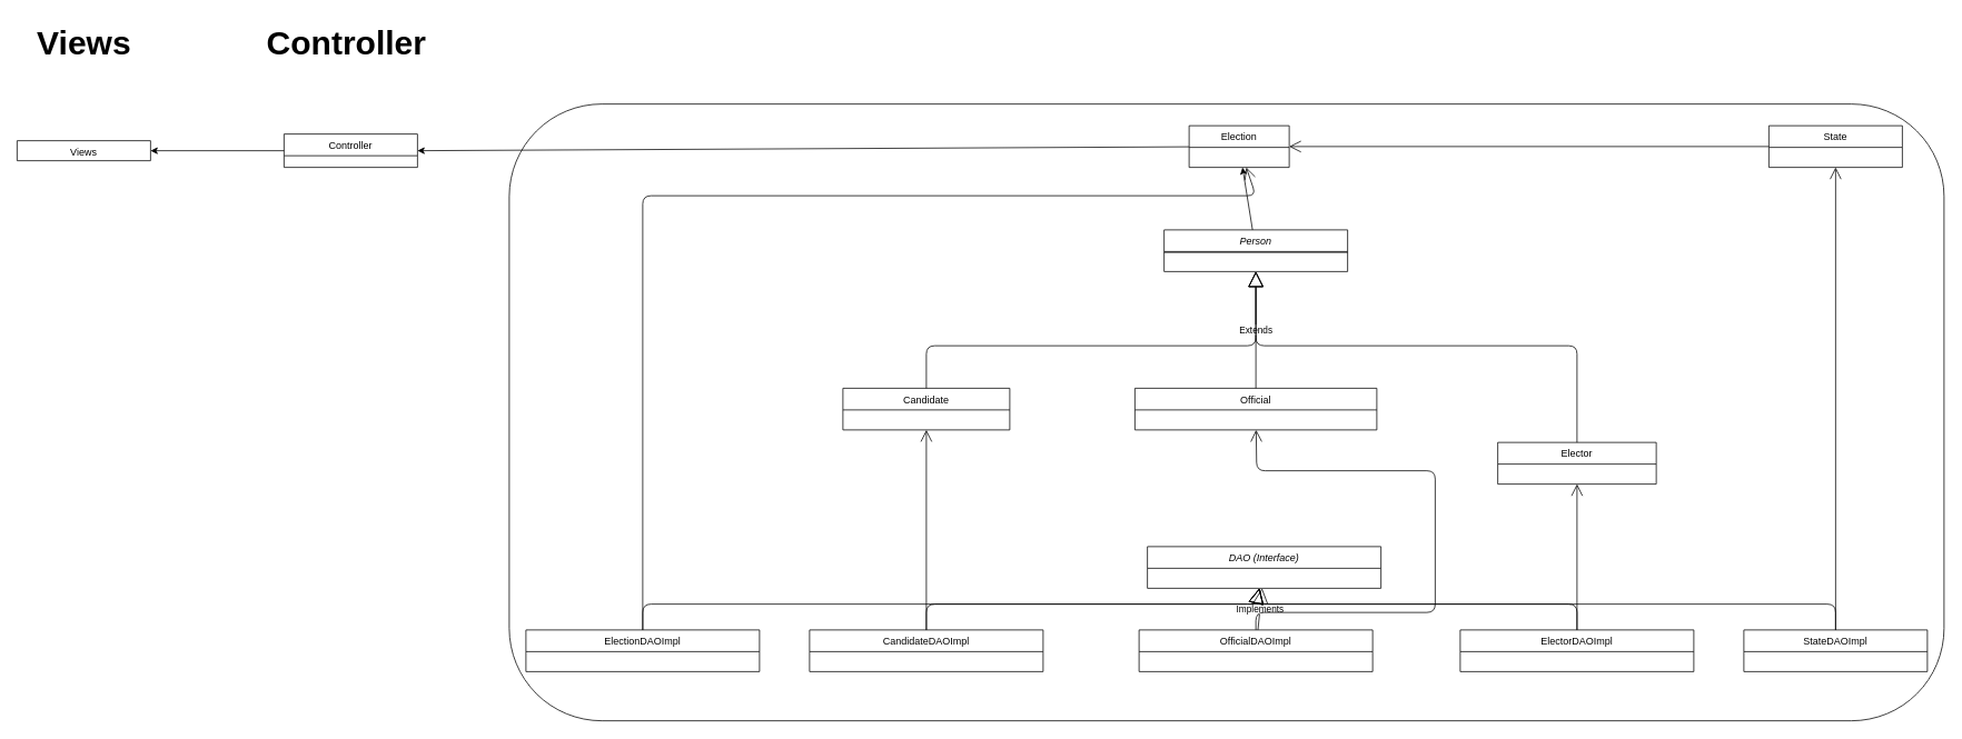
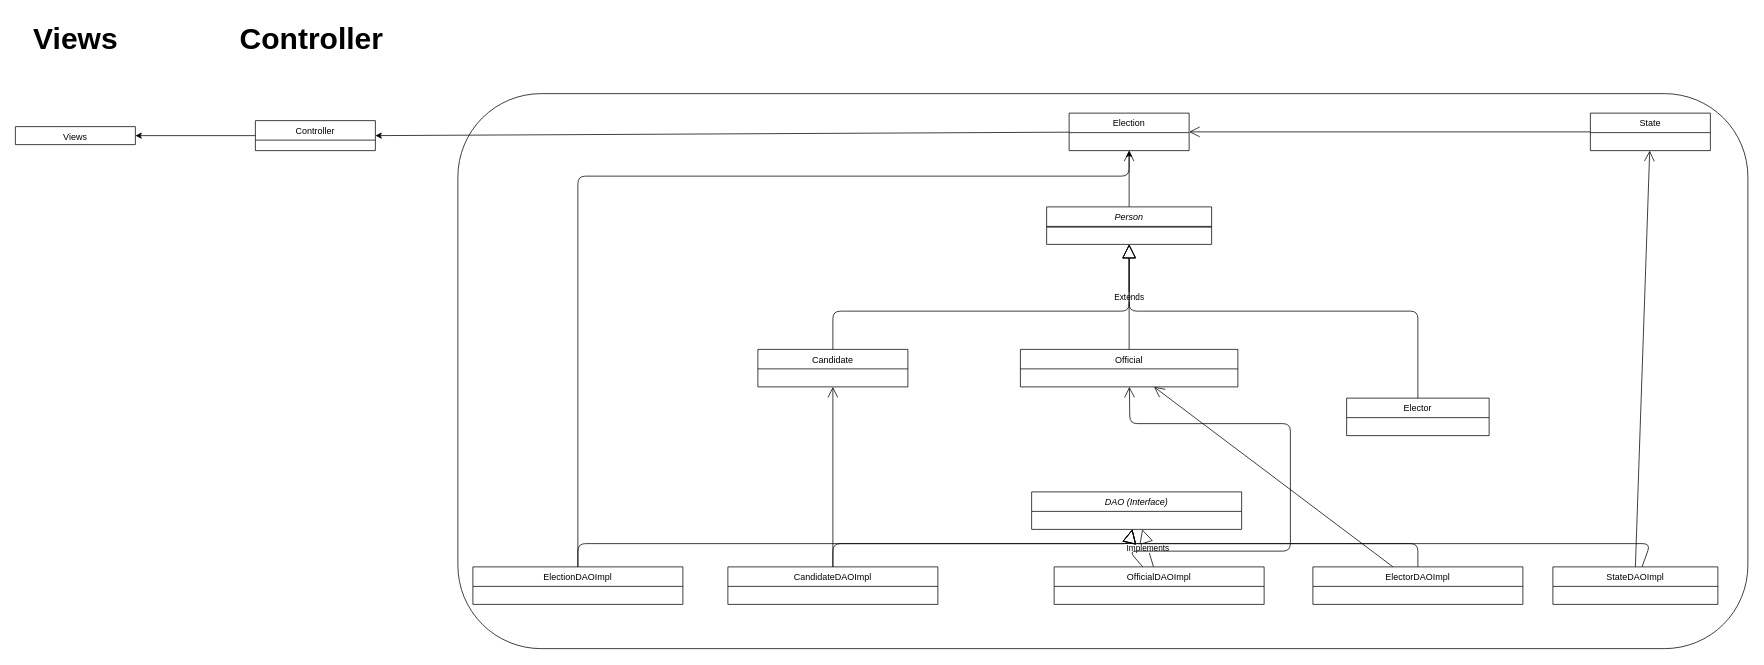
  <mxCell id="0" />
  <mxCell id="1" parent="0" />
  <mxCell id="2" value="" style="rounded=1;whiteSpace=wrap;html=1;" vertex="1" parent="1"><mxGeometry x="610" y="124" width="1720" height="740" as="geometry" /></mxCell>
- <mxCell id="3" value="Election" style="swimlane;fontStyle=0;align=center;verticalAlign=top;childLayout=stackLayout;horizontal=1;startSize=26;horizontalStack=0;resizeParent=1;resizeLast=0;collapsible=1;marginBottom=0;rounded=0;shadow=0;strokeWidth=1;" vertex="1" parent="1"><mxGeometry x="1425" y="150" width="120" height="50" as="geometry"><mxRectangle x="340" y="380" width="170" height="26" as="alternateBounds" /></mxGeometry></mxCell>
+ <mxCell id="3" value="Election" style="swimlane;fontStyle=0;align=center;verticalAlign=top;childLayout=stackLayout;horizontal=1;startSize=26;horizontalStack=0;resizeParent=1;resizeLast=0;collapsible=1;marginBottom=0;rounded=0;shadow=0;strokeWidth=1;" vertex="1" parent="1"><mxGeometry x="1425" y="150" width="160" height="50" as="geometry"><mxRectangle x="340" y="380" width="170" height="26" as="alternateBounds" /></mxGeometry></mxCell>
  <mxCell id="4" value="Controller" style="swimlane;fontStyle=0;align=center;verticalAlign=top;childLayout=stackLayout;horizontal=1;startSize=26;horizontalStack=0;resizeParent=1;resizeLast=0;collapsible=1;marginBottom=0;rounded=0;shadow=0;strokeWidth=1;" vertex="1" parent="1"><mxGeometry x="340" y="160" width="160" height="40" as="geometry"><mxRectangle x="340" y="380" width="170" height="26" as="alternateBounds" /></mxGeometry></mxCell>
  <mxCell id="5" value="Views" style="swimlane;fontStyle=0;align=center;verticalAlign=top;childLayout=stackLayout;horizontal=1;startSize=26;horizontalStack=0;resizeParent=1;resizeLast=0;collapsible=1;marginBottom=0;rounded=0;shadow=0;strokeWidth=1;" vertex="1" parent="1"><mxGeometry x="20" y="168" width="160" height="24" as="geometry"><mxRectangle x="340" y="380" width="170" height="26" as="alternateBounds" /></mxGeometry></mxCell>
  <mxCell id="6" value="" style="endArrow=classic;html=1;entryX=1;entryY=0.5;entryDx=0;entryDy=0;" edge="1" parent="1" source="3" target="4"><mxGeometry width="50" height="50" relative="1" as="geometry"><mxPoint x="790" y="254" as="sourcePoint" /><mxPoint x="840" y="204" as="targetPoint" /></mxGeometry></mxCell>
  <mxCell id="7" value="" style="endArrow=classic;html=1;entryX=1;entryY=0.5;entryDx=0;entryDy=0;exitX=0;exitY=0.5;exitDx=0;exitDy=0;" edge="1" parent="1" source="4" target="5"><mxGeometry width="50" height="50" relative="1" as="geometry"><mxPoint x="790" y="254" as="sourcePoint" /><mxPoint x="840" y="204" as="targetPoint" /></mxGeometry></mxCell>
  <mxCell id="8" value="Official" style="swimlane;fontStyle=0;align=center;verticalAlign=top;childLayout=stackLayout;horizontal=1;startSize=26;horizontalStack=0;resizeParent=1;resizeLast=0;collapsible=1;marginBottom=0;rounded=0;shadow=0;strokeWidth=1;" vertex="1" parent="1"><mxGeometry x="1360" y="465" width="290" height="50" as="geometry"><mxRectangle x="550" y="140" width="160" height="26" as="alternateBounds" /></mxGeometry></mxCell>
  <mxCell id="9" value="Candidate" style="swimlane;fontStyle=0;align=center;verticalAlign=top;childLayout=stackLayout;horizontal=1;startSize=26;horizontalStack=0;resizeParent=1;resizeLast=0;collapsible=1;marginBottom=0;rounded=0;shadow=0;strokeWidth=1;" vertex="1" parent="1"><mxGeometry x="1010" y="465" width="200" height="50" as="geometry"><mxRectangle x="340" y="380" width="170" height="26" as="alternateBounds" /></mxGeometry></mxCell>
  <mxCell id="10" value="Elector" style="swimlane;fontStyle=0;align=center;verticalAlign=top;childLayout=stackLayout;horizontal=1;startSize=26;horizontalStack=0;resizeParent=1;resizeLast=0;collapsible=1;marginBottom=0;rounded=0;shadow=0;strokeWidth=1;" vertex="1" parent="1"><mxGeometry x="1795" y="530" width="190" height="50" as="geometry"><mxRectangle x="550" y="140" width="160" height="26" as="alternateBounds" /></mxGeometry></mxCell>
  <mxCell id="11" value="Person" style="swimlane;fontStyle=2;align=center;verticalAlign=top;childLayout=stackLayout;horizontal=1;startSize=26;horizontalStack=0;resizeParent=1;resizeLast=0;collapsible=1;marginBottom=0;rounded=0;shadow=0;strokeWidth=1;" vertex="1" parent="1"><mxGeometry x="1395" y="275" width="220" height="50" as="geometry"><mxRectangle x="550" y="140" width="160" height="26" as="alternateBounds" /></mxGeometry></mxCell>
  <mxCell id="12" value="" style="line;html=1;strokeWidth=1;align=left;verticalAlign=middle;spacingTop=-1;spacingLeft=3;spacingRight=3;rotatable=0;labelPosition=right;points=[];portConstraint=eastwest;" vertex="1" parent="11"><mxGeometry y="26" width="220" height="2" as="geometry" /></mxCell>
  <mxCell id="13" value="DAO (Interface)" style="swimlane;fontStyle=2;align=center;verticalAlign=top;childLayout=stackLayout;horizontal=1;startSize=26;horizontalStack=0;resizeParent=1;resizeLast=0;collapsible=1;marginBottom=0;rounded=0;shadow=0;strokeWidth=1;" vertex="1" parent="1"><mxGeometry x="1375" y="655" width="280" height="50" as="geometry"><mxRectangle x="230" y="140" width="160" height="26" as="alternateBounds" /></mxGeometry></mxCell>
  <mxCell id="14" value="CandidateDAOImpl" style="swimlane;fontStyle=0;align=center;verticalAlign=top;childLayout=stackLayout;horizontal=1;startSize=26;horizontalStack=0;resizeParent=1;resizeLast=0;collapsible=1;marginBottom=0;rounded=0;shadow=0;strokeWidth=1;" vertex="1" parent="1"><mxGeometry x="970" y="755" width="280" height="50" as="geometry"><mxRectangle x="230" y="140" width="160" height="26" as="alternateBounds" /></mxGeometry></mxCell>
- <mxCell id="15" value="OfficialDAOImpl" style="swimlane;fontStyle=0;align=center;verticalAlign=top;childLayout=stackLayout;horizontal=1;startSize=26;horizontalStack=0;resizeParent=1;resizeLast=0;collapsible=1;marginBottom=0;rounded=0;shadow=0;strokeWidth=1;" vertex="1" parent="1"><mxGeometry x="1365" y="755" width="280" height="50" as="geometry"><mxRectangle x="230" y="140" width="160" height="26" as="alternateBounds" /></mxGeometry></mxCell>
+ <mxCell id="15" value="OfficialDAOImpl" style="swimlane;fontStyle=0;align=center;verticalAlign=top;childLayout=stackLayout;horizontal=1;startSize=26;horizontalStack=0;resizeParent=1;resizeLast=0;collapsible=1;marginBottom=0;rounded=0;shadow=0;strokeWidth=1;" vertex="1" parent="1"><mxGeometry x="1405" y="755" width="280" height="50" as="geometry"><mxRectangle x="230" y="140" width="160" height="26" as="alternateBounds" /></mxGeometry></mxCell>
  <mxCell id="16" value="ElectorDAOImpl" style="swimlane;fontStyle=0;align=center;verticalAlign=top;childLayout=stackLayout;horizontal=1;startSize=26;horizontalStack=0;resizeParent=1;resizeLast=0;collapsible=1;marginBottom=0;rounded=0;shadow=0;strokeWidth=1;" vertex="1" parent="1"><mxGeometry x="1750" y="755" width="280" height="50" as="geometry"><mxRectangle x="230" y="140" width="160" height="26" as="alternateBounds" /></mxGeometry></mxCell>
  <mxCell id="17" value="&lt;font style=&quot;font-size: 40px&quot;&gt;&lt;b&gt;Controller&lt;/b&gt;&lt;/font&gt;" style="text;html=1;strokeColor=none;fillColor=none;align=center;verticalAlign=middle;whiteSpace=wrap;rounded=0;" vertex="1" parent="1"><mxGeometry x="300" y="20" width="230" height="60" as="geometry" /></mxCell>
  <mxCell id="18" value="&lt;font style=&quot;font-size: 40px&quot;&gt;&lt;b&gt;Views&lt;/b&gt;&lt;/font&gt;" style="text;html=1;strokeColor=none;fillColor=none;align=center;verticalAlign=middle;whiteSpace=wrap;rounded=0;" vertex="1" parent="1"><mxGeometry x="27.5" y="20" width="145" height="60" as="geometry" /></mxCell>
  <mxCell id="19" value="" style="endArrow=classic;html=1;" edge="1" parent="1" source="11" target="3"><mxGeometry width="50" height="50" relative="1" as="geometry"><mxPoint x="1480" y="264" as="sourcePoint" /><mxPoint x="1530" y="214" as="targetPoint" /></mxGeometry></mxCell>
  <mxCell id="20" value="Extends" style="endArrow=block;endSize=16;endFill=0;html=1;" edge="1" parent="1" source="8" target="11"><mxGeometry width="160" relative="1" as="geometry"><mxPoint x="1420" y="374" as="sourcePoint" /><mxPoint x="1580" y="374" as="targetPoint" /></mxGeometry></mxCell>
  <mxCell id="21" value="" style="endArrow=block;endSize=16;endFill=0;html=1;" edge="1" parent="1" source="10" target="11"><mxGeometry width="160" relative="1" as="geometry"><mxPoint x="1490" y="374" as="sourcePoint" /><mxPoint x="1650" y="374" as="targetPoint" /><Array as="points"><mxPoint x="1890" y="414" /><mxPoint x="1505" y="414" /></Array></mxGeometry></mxCell>
  <mxCell id="22" value="" style="endArrow=block;endSize=16;endFill=0;html=1;" edge="1" parent="1" source="9" target="11"><mxGeometry width="160" relative="1" as="geometry"><mxPoint x="1360" y="344" as="sourcePoint" /><mxPoint x="1520" y="344" as="targetPoint" /><Array as="points"><mxPoint x="1110" y="414" /><mxPoint x="1505" y="414" /></Array></mxGeometry></mxCell>
  <mxCell id="23" value="Implements" style="endArrow=block;endSize=16;endFill=0;html=1;" edge="1" parent="1" source="15" target="13"><mxGeometry width="160" relative="1" as="geometry"><mxPoint x="1280" y="654" as="sourcePoint" /><mxPoint x="1440" y="654" as="targetPoint" /></mxGeometry></mxCell>
  <mxCell id="24" value="" style="endArrow=block;endSize=16;endFill=0;html=1;" edge="1" parent="1" source="16" target="13"><mxGeometry width="160" relative="1" as="geometry"><mxPoint x="1515" y="765" as="sourcePoint" /><mxPoint x="1515" y="675" as="targetPoint" /><Array as="points"><mxPoint x="1890" y="724" /><mxPoint x="1505" y="724" /></Array></mxGeometry></mxCell>
  <mxCell id="25" value="" style="endArrow=block;endSize=16;endFill=0;html=1;" edge="1" parent="1" source="14" target="13"><mxGeometry width="160" relative="1" as="geometry"><mxPoint x="1390" y="734" as="sourcePoint" /><mxPoint x="1550" y="734" as="targetPoint" /><Array as="points"><mxPoint x="1110" y="724" /><mxPoint x="1505" y="724" /></Array></mxGeometry></mxCell>
  <mxCell id="26" value="" style="endArrow=open;endFill=1;endSize=12;html=1;" edge="1" parent="1" source="14" target="9"><mxGeometry width="160" relative="1" as="geometry"><mxPoint x="1330" y="644" as="sourcePoint" /><mxPoint x="1490" y="644" as="targetPoint" /></mxGeometry></mxCell>
  <mxCell id="27" value="" style="endArrow=open;endFill=1;endSize=12;html=1;" edge="1" parent="1" source="15" target="8"><mxGeometry width="160" relative="1" as="geometry"><mxPoint x="1360" y="604" as="sourcePoint" /><mxPoint x="1520" y="604" as="targetPoint" /><Array as="points"><mxPoint x="1505" y="734" /><mxPoint x="1720" y="734" /><mxPoint x="1720" y="564" /><mxPoint x="1506" y="564" /></Array></mxGeometry></mxCell>
- <mxCell id="28" value="" style="endArrow=open;endFill=1;endSize=12;html=1;" edge="1" parent="1" source="16" target="10"><mxGeometry width="160" relative="1" as="geometry"><mxPoint x="1610" y="604" as="sourcePoint" /><mxPoint x="1770" y="604" as="targetPoint" /></mxGeometry></mxCell>
+ <mxCell id="28" value="" style="endArrow=open;endFill=1;endSize=12;html=1;" edge="1" parent="1" source="16" target="8"><mxGeometry width="160" relative="1" as="geometry"><mxPoint x="1610" y="604" as="sourcePoint" /><mxPoint x="1770" y="604" as="targetPoint" /></mxGeometry></mxCell>
  <mxCell id="29" value="State" style="swimlane;fontStyle=0;align=center;verticalAlign=top;childLayout=stackLayout;horizontal=1;startSize=26;horizontalStack=0;resizeParent=1;resizeLast=0;collapsible=1;marginBottom=0;rounded=0;shadow=0;strokeWidth=1;" vertex="1" parent="1"><mxGeometry x="2120" y="150" width="160" height="50" as="geometry"><mxRectangle x="340" y="380" width="170" height="26" as="alternateBounds" /></mxGeometry></mxCell>
  <mxCell id="30" value="" style="endArrow=open;endFill=1;endSize=12;html=1;" edge="1" parent="1" source="29" target="3"><mxGeometry width="160" relative="1" as="geometry"><mxPoint x="1830" y="154" as="sourcePoint" /><mxPoint x="1990" y="154" as="targetPoint" /></mxGeometry></mxCell>
- <mxCell id="31" value="StateDAOImpl" style="swimlane;fontStyle=0;align=center;verticalAlign=top;childLayout=stackLayout;horizontal=1;startSize=26;horizontalStack=0;resizeParent=1;resizeLast=0;collapsible=1;marginBottom=0;rounded=0;shadow=0;strokeWidth=1;" vertex="1" parent="1"><mxGeometry x="2090" y="755" width="220" height="50" as="geometry"><mxRectangle x="230" y="140" width="160" height="26" as="alternateBounds" /></mxGeometry></mxCell>
+ <mxCell id="31" value="StateDAOImpl" style="swimlane;fontStyle=0;align=center;verticalAlign=top;childLayout=stackLayout;horizontal=1;startSize=26;horizontalStack=0;resizeParent=1;resizeLast=0;collapsible=1;marginBottom=0;rounded=0;shadow=0;strokeWidth=1;" vertex="1" parent="1"><mxGeometry x="2070" y="755" width="220" height="50" as="geometry"><mxRectangle x="230" y="140" width="160" height="26" as="alternateBounds" /></mxGeometry></mxCell>
  <mxCell id="32" value="" style="endArrow=block;endSize=16;endFill=0;html=1;" edge="1" parent="1" source="31" target="13"><mxGeometry width="160" relative="1" as="geometry"><mxPoint x="1680" y="744" as="sourcePoint" /><mxPoint x="1840" y="744" as="targetPoint" /><Array as="points"><mxPoint x="2200" y="724" /><mxPoint x="1505" y="724" /></Array></mxGeometry></mxCell>
  <mxCell id="33" value="" style="endArrow=open;endFill=1;endSize=12;html=1;exitX=0.5;exitY=0;exitDx=0;exitDy=0;" edge="1" parent="1" source="31" target="29"><mxGeometry width="160" relative="1" as="geometry"><mxPoint x="1640" y="464" as="sourcePoint" /><mxPoint x="1800" y="464" as="targetPoint" /></mxGeometry></mxCell>
  <mxCell id="34" value="ElectionDAOImpl" style="swimlane;fontStyle=0;align=center;verticalAlign=top;childLayout=stackLayout;horizontal=1;startSize=26;horizontalStack=0;resizeParent=1;resizeLast=0;collapsible=1;marginBottom=0;rounded=0;shadow=0;strokeWidth=1;" vertex="1" parent="1"><mxGeometry x="630" y="755" width="280" height="50" as="geometry"><mxRectangle x="230" y="140" width="160" height="26" as="alternateBounds" /></mxGeometry></mxCell>
  <mxCell id="35" value="" style="endArrow=block;endSize=16;endFill=0;html=1;" edge="1" parent="1" source="34" target="13"><mxGeometry width="160" relative="1" as="geometry"><mxPoint x="800" y="774" as="sourcePoint" /><mxPoint x="1130" y="534" as="targetPoint" /><Array as="points"><mxPoint x="770" y="724" /><mxPoint x="1505" y="724" /></Array></mxGeometry></mxCell>
  <mxCell id="36" value="" style="endArrow=open;endFill=1;endSize=12;html=1;" edge="1" parent="1" source="34" target="3"><mxGeometry width="160" relative="1" as="geometry"><mxPoint x="980" y="444" as="sourcePoint" /><mxPoint x="1140" y="444" as="targetPoint" /><Array as="points"><mxPoint x="770" y="234" /><mxPoint x="1505" y="234" /></Array></mxGeometry></mxCell>
